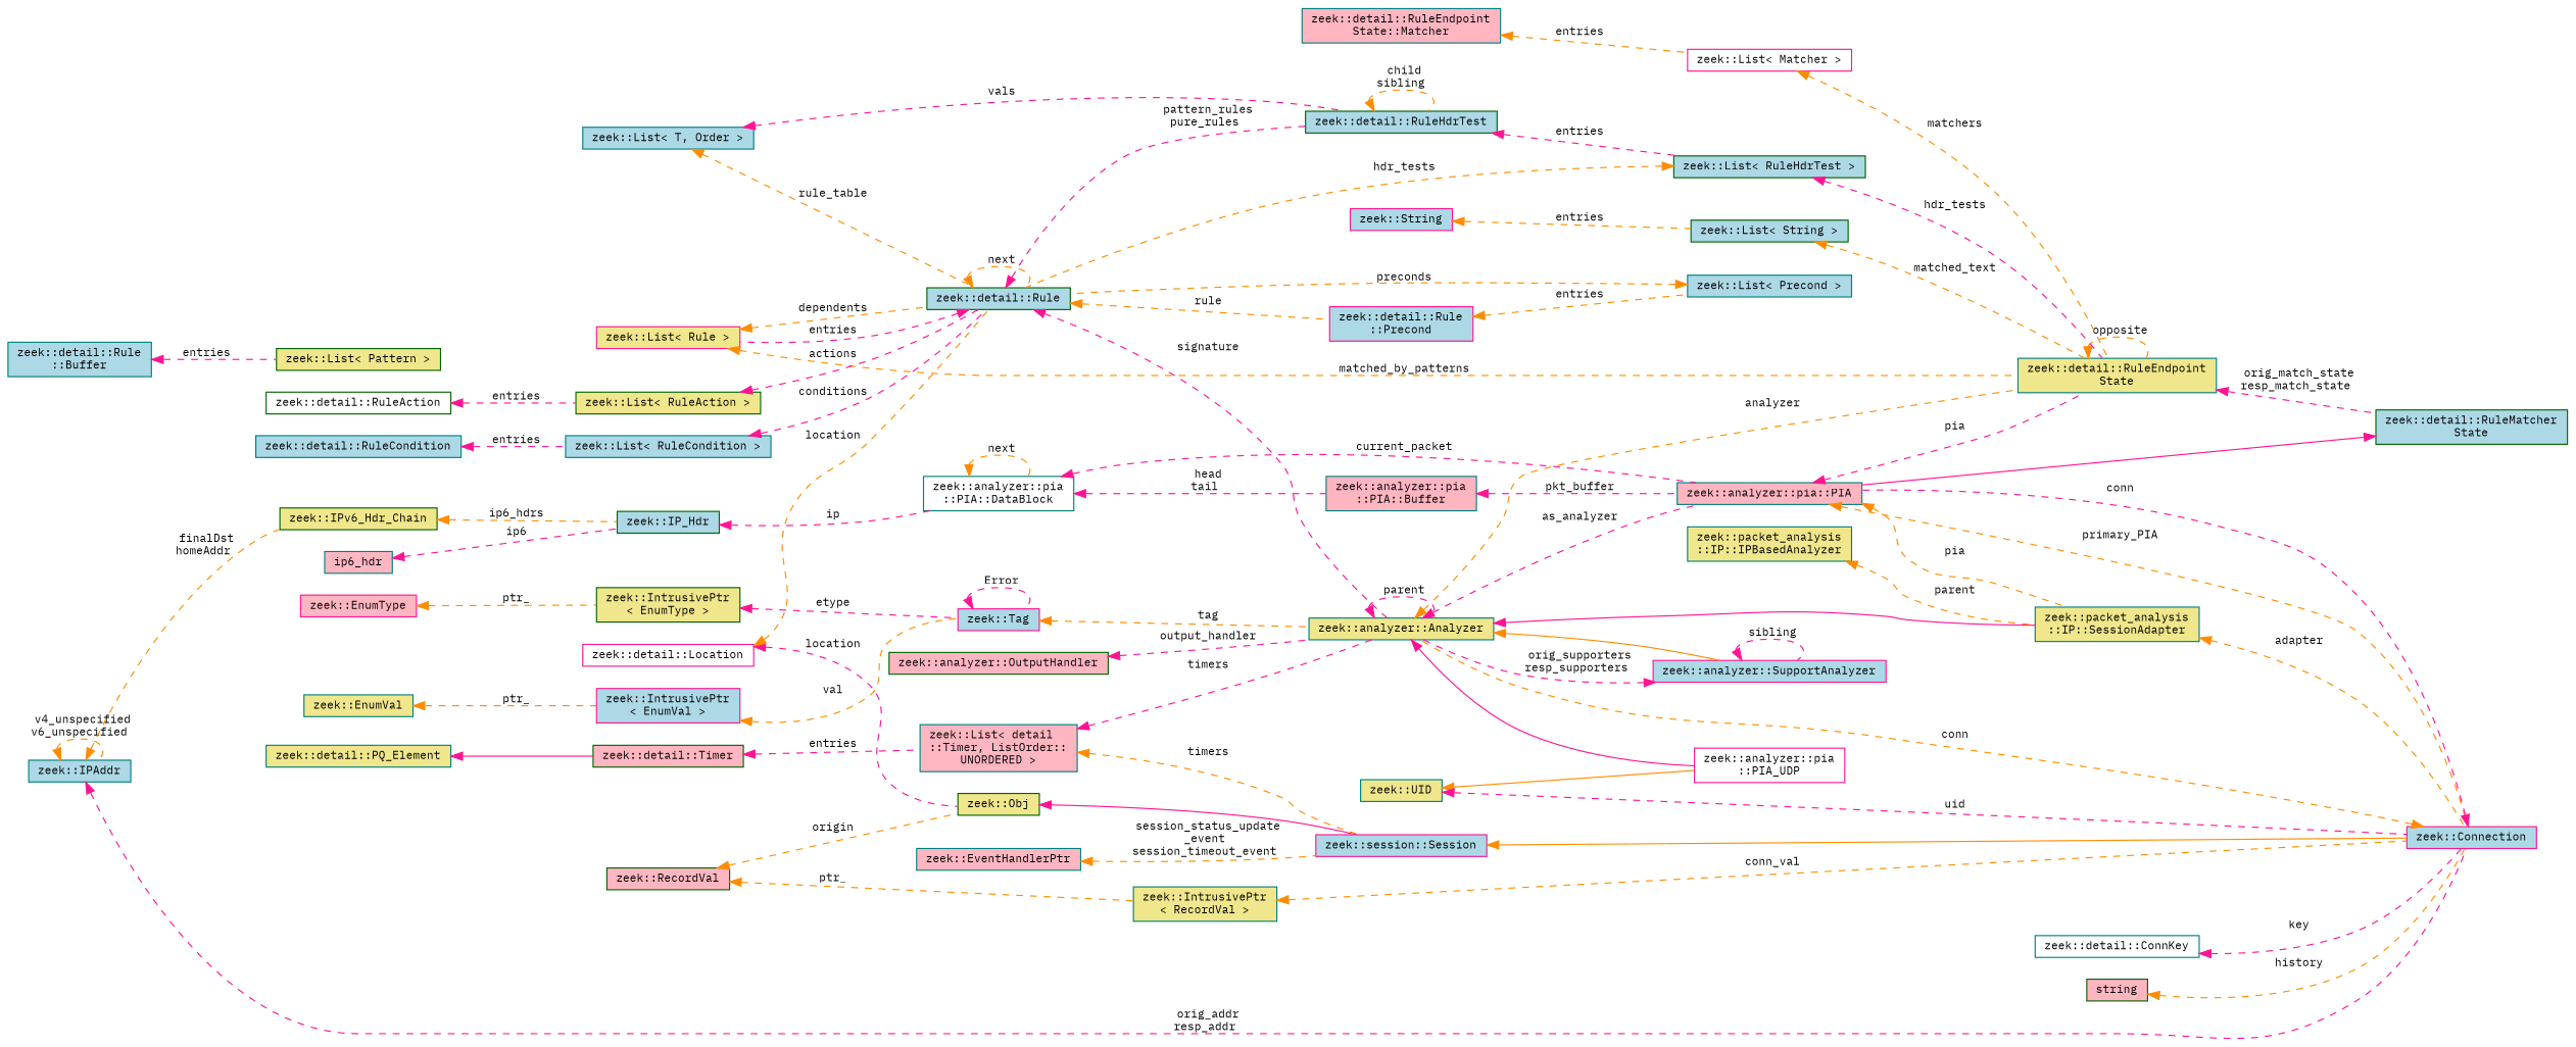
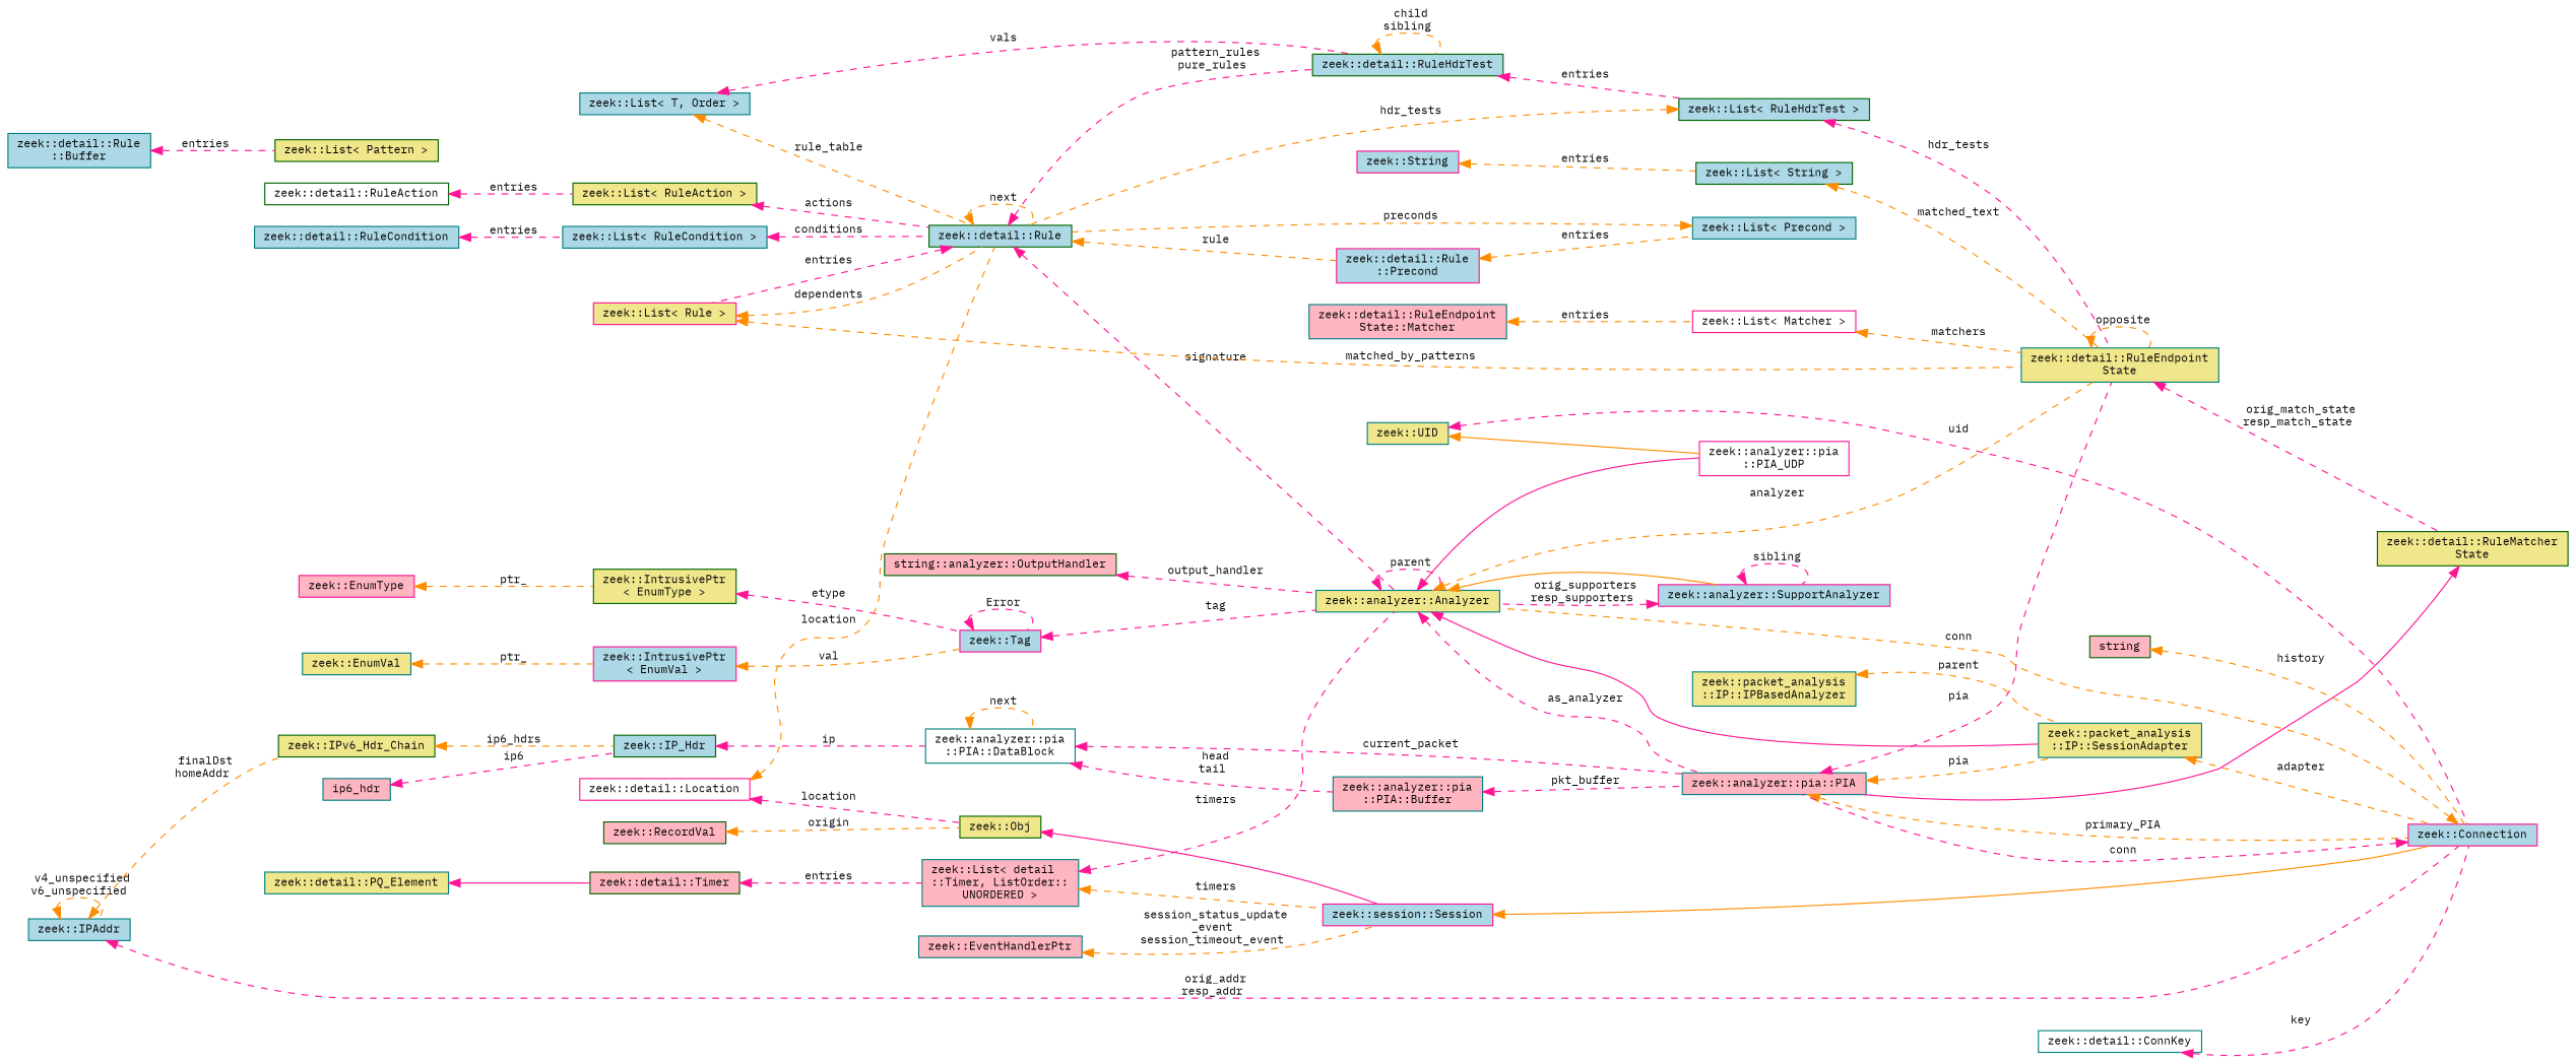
  digraph {
    fontname="IBM Plex Mono"
    rankdir=LR
    node [color=teal fillcolor=lightblue fontname="IBM Plex Mono" fontsize=10 shape=record style=filled]
    edge [color=deeppink dir=back fontname="IBM Plex Mono" fontsize=10 labelfontname=Helvetica labelfontsize=10 style=dashed]
    n1 [color=deeppink fillcolor=white fontcolor=black height=0.2 label="zeek::analyzer::pia\l::PIA_UDP" width=0.4]
    n2 [fillcolor=lightpink height=0.2 label="zeek::analyzer::pia::PIA" width=0.4]
    n3 [fillcolor=khaki height=0.2 label="zeek::detail::RuleEndpoint\lState" width=0.4]
    n4 [color=deeppink height=0.2 label="zeek::Connection" width=0.4]
    n5 [fillcolor=khaki height=0.2 label="zeek::packet_analysis\l::IP::SessionAdapter" width=0.4]
-   n6 [color=darkgreen height=0.2 label="zeek::detail::RuleMatcher\lState" width=0.4]
+   n6 [color=darkgreen fillcolor=khaki height=0.2 label="zeek::detail::RuleMatcher\lState" width=0.4]
    n7 [fillcolor=khaki height=0.2 label="zeek::analyzer::Analyzer" width=0.4]
    n8 [color=deeppink height=0.2 label="zeek::analyzer::SupportAnalyzer" width=0.4]
    n9 [color=deeppink height=0.2 label="zeek::Tag" width=0.4]
    n10 [color=deeppink height=0.2 label="zeek::IntrusivePtr\l\< EnumVal \>" width=0.4]
    n11 [fillcolor=khaki height=0.2 label="zeek::EnumVal" width=0.4]
    n12 [color=darkgreen fillcolor=khaki height=0.2 label="zeek::IntrusivePtr\l\< EnumType \>" width=0.4]
    n13 [color=deeppink fillcolor=lightpink height=0.2 label="zeek::EnumType" width=0.4]
    n14 [color=deeppink height=0.2 label="zeek::session::Session" width=0.4]
    n15 [color=darkgreen fillcolor=khaki height=0.2 label="zeek::Obj" width=0.4]
    n16 [color=darkgreen fillcolor=lightpink height=0.2 label="zeek::RecordVal" width=0.4]
-   n17 [fillcolor=khaki height=0.2 label="zeek::IntrusivePtr\l\< RecordVal \>" width=0.4]
    n18 [color=deeppink fillcolor=white height=0.2 label="zeek::detail::Location" width=0.4]
    n19 [color=darkgreen height=0.2 label="zeek::detail::Rule" width=0.4]
    n20 [color=darkgreen height=0.2 label="zeek::detail::RuleHdrTest" width=0.4]
    n21 [color=deeppink height=0.2 label="zeek::detail::Rule\l::Precond" width=0.4]
    n22 [color=deeppink fillcolor=khaki height=0.2 label="zeek::List\< Rule \>" width=0.4]
    n23 [fillcolor=lightpink height=0.2 label="zeek::List\< detail\l::Timer, ListOrder::\lUNORDERED \>" width=0.4]
    n24 [color=darkgreen fillcolor=lightpink height=0.2 label="zeek::detail::Timer" width=0.4]
    n25 [fillcolor=khaki height=0.2 label="zeek::detail::PQ_Element" width=0.4]
    n26 [fillcolor=lightpink height=0.2 label="zeek::EventHandlerPtr" width=0.4]
    n27 [height=0.2 label="zeek::IPAddr" width=0.4]
    n28 [color=darkgreen fillcolor=khaki height=0.2 label="zeek::IPv6_Hdr_Chain" width=0.4]
    n29 [color=darkgreen height=0.2 label="zeek::IP_Hdr" width=0.4]
    n30 [fillcolor=white height=0.2 label="zeek::detail::ConnKey" width=0.4]
    n31 [color=darkgreen fillcolor=lightpink height=0.2 label=string width=0.4]
    n32 [fillcolor=khaki height=0.2 label="zeek::packet_analysis\l::IP::IPBasedAnalyzer" width=0.4]
    n33 [fillcolor=khaki height=0.2 label="zeek::UID" width=0.4]
    n34 [color=darkgreen height=0.2 label="zeek::List\< RuleHdrTest \>" width=0.4]
    n35 [height=0.2 label="zeek::List\< Precond \>" width=0.4]
    n36 [height=0.2 label="zeek::List\< T, Order \>" width=0.4]
    n37 [height=0.2 label="zeek::List\< RuleCondition \>" width=0.4]
    n38 [height=0.2 label="zeek::detail::RuleCondition" width=0.4]
    n39 [color=darkgreen fillcolor=khaki height=0.2 label="zeek::List\< RuleAction \>" width=0.4]
    n40 [color=darkgreen fillcolor=white height=0.2 label="zeek::detail::RuleAction" width=0.4]
    n41 [color=darkgreen fillcolor=khaki height=0.2 label="zeek::List\< Pattern \>" width=0.4]
    n42 [height=0.2 label="zeek::detail::Rule\l::Buffer" width=0.4]
-   n43 [color=darkgreen fillcolor=lightpink height=0.2 label="zeek::analyzer::OutputHandler" width=0.4]
+   n43 [color=darkgreen fillcolor=lightpink height=0.2 label="string::analyzer::OutputHandler" width=0.4]
    n44 [color=deeppink fillcolor=white height=0.2 label="zeek::List\< Matcher \>" width=0.4]
    n45 [fillcolor=lightpink height=0.2 label="zeek::detail::RuleEndpoint\lState::Matcher" width=0.4]
    n46 [color=darkgreen height=0.2 label="zeek::List\< String \>" width=0.4]
    n47 [color=deeppink height=0.2 label="zeek::String" width=0.4]
    n48 [fillcolor=lightpink height=0.2 label="zeek::analyzer::pia\l::PIA::Buffer" width=0.4]
    n49 [fillcolor=white height=0.2 label="zeek::analyzer::pia\l::PIA::DataBlock" width=0.4]
    n50 [fillcolor=lightpink height=0.2 label=ip6_hdr width=0.4]
    n2 -> n3 [label=" pia"]
    n2 -> n4 [color=darkorange label=" primary_PIA"]
    n2 -> n5 [color=darkorange label=" pia"]
    n3 -> n3 [color=darkorange label=" opposite"]
    n3 -> n6 [label=" orig_match_state\nresp_match_state"]
    n4 -> n2 [label=" conn"]
    n4 -> n7 [color=darkorange label=" conn"]
    n5 -> n4 [color=darkorange label=" adapter"]
    n6 -> n2 [style=solid]
    n7 -> n1 [style=solid]
    n7 -> n2 [label=" as_analyzer"]
    n7 -> n3 [color=darkorange label=" analyzer"]
    n7 -> n5 [style=solid]
    n7 -> n7 [label=" parent"]
    n7 -> n8 [color=darkorange style=solid]
    n8 -> n7 [label=" orig_supporters\nresp_supporters"]
    n8 -> n8 [label=" sibling"]
-   n9 -> n7 [color=darkorange label=" tag"]
+   n9 -> n7 [label=" tag"]
    n9 -> n9 [label=" Error"]
    n10 -> n9 [color=darkorange label=" val"]
    n11 -> n10 [color=darkorange label=" ptr_"]
    n12 -> n9 [label=" etype"]
    n13 -> n12 [color=darkorange label=" ptr_"]
    n14 -> n4 [color=darkorange style=solid]
    n15 -> n14 [style=solid]
    n16 -> n15 [color=darkorange label=" origin"]
-   n16 -> n17 [color=darkorange label=" ptr_"]
-   n17 -> n4 [color=darkorange label=" conn_val"]
    n18 -> n15 [label=" location"]
    n18 -> n19 [color=darkorange label=" location"]
    n19 -> n7 [label=" signature"]
    n19 -> n19 [color=darkorange label=" next"]
    n19 -> n20 [label=" pattern_rules\npure_rules"]
    n19 -> n21 [color=darkorange label=" rule"]
    n19 -> n22 [label=" entries"]
    n20 -> n20 [color=darkorange label=" child\nsibling"]
    n20 -> n34 [label=" entries"]
    n21 -> n35 [color=darkorange label=" entries"]
    n22 -> n3 [color=darkorange label=" matched_by_patterns"]
    n22 -> n19 [color=darkorange label=" dependents"]
    n23 -> n7 [label=" timers"]
    n23 -> n14 [color=darkorange label=" timers"]
    n24 -> n23 [label=" entries"]
    n25 -> n24 [style=solid]
    n26 -> n14 [color=darkorange label=" session_status_update\l_event\nsession_timeout_event"]
    n27 -> n4 [label=" orig_addr\nresp_addr"]
    n27 -> n27 [color=darkorange label=" v4_unspecified\nv6_unspecified"]
    n27 -> n28 [color=darkorange label=" finalDst\nhomeAddr"]
    n28 -> n29 [color=darkorange label=" ip6_hdrs"]
    n29 -> n49 [label=" ip"]
    n30 -> n4 [label=" key"]
    n31 -> n4 [color=darkorange label=" history"]
    n32 -> n5 [color=darkorange label=" parent"]
    n33 -> n1 [color=darkorange style=solid]
    n33 -> n4 [label=" uid"]
    n34 -> n3 [label=" hdr_tests"]
    n34 -> n19 [color=darkorange label=" hdr_tests"]
    n35 -> n19 [color=darkorange label=" preconds"]
    n36 -> n19 [color=darkorange label=" rule_table"]
    n36 -> n20 [label=" vals"]
    n37 -> n19 [label=" conditions"]
    n38 -> n37 [label=" entries"]
    n39 -> n19 [label=" actions"]
    n40 -> n39 [label=" entries"]
    n42 -> n41 [label=" entries"]
    n43 -> n7 [label=" output_handler"]
    n44 -> n3 [color=darkorange label=" matchers"]
    n45 -> n44 [color=darkorange label=" entries"]
    n46 -> n3 [color=darkorange label=" matched_text"]
    n47 -> n46 [color=darkorange label=" entries"]
    n48 -> n2 [label=" pkt_buffer"]
    n49 -> n2 [label=" current_packet"]
    n49 -> n48 [label=" head\ntail"]
    n49 -> n49 [color=darkorange label=" next"]
    n50 -> n29 [label=" ip6"]
  }
